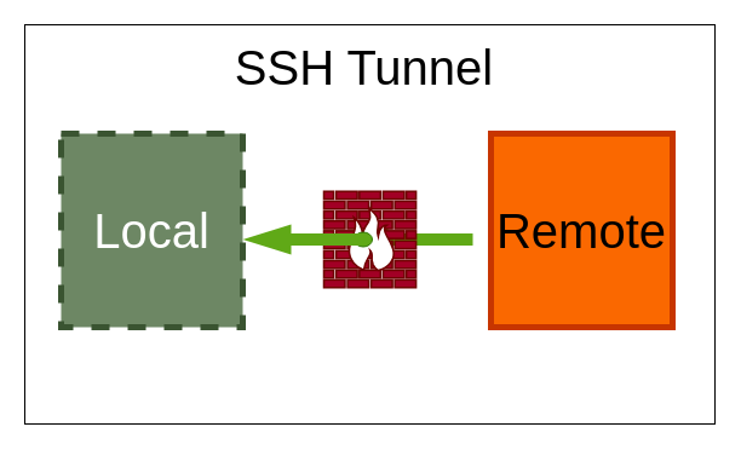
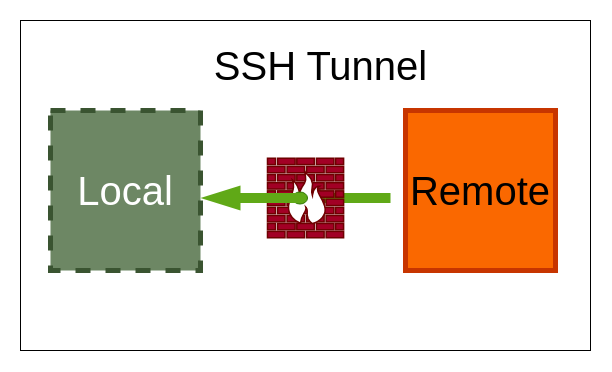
  <mxCell id="0" />
  <mxCell id="1" parent="0" />
  <mxCell id="2" value="" style="whiteSpace=wrap;html=1;fontSize=40;strokeWidth=1;" vertex="1" parent="1"><mxGeometry x="20" y="20" width="570" height="330" as="geometry" /></mxCell>
  <mxCell id="3" value="" style="html=1;shadow=0;dashed=0;align=center;verticalAlign=middle;shape=mxgraph.arrows2.arrow;dy=0.6;dx=40;flipH=1;notch=0;fontSize=40;strokeColor=none;strokeWidth=5;fillColor=#60a917;fontColor=#ffffff;" vertex="1" parent="1"><mxGeometry x="280" y="185" width="110" height="25" as="geometry" /></mxCell>
  <mxCell id="4" value="" style="fontColor=#ffffff;verticalAlign=top;verticalLabelPosition=bottom;labelPosition=center;align=center;html=1;outlineConnect=0;fillColor=#a20025;strokeColor=#6F0000;gradientDirection=north;strokeWidth=2;shape=mxgraph.networks.firewall;fontSize=40;" vertex="1" parent="1"><mxGeometry x="267" y="157.75" width="76.1" height="79.5" as="geometry" /></mxCell>
  <mxCell id="5" value="" style="strokeWidth=1;html=1;shape=mxgraph.flowchart.start_2;whiteSpace=wrap;fontSize=40;fillColor=#60a917;strokeColor=#2D7600;fontColor=#ffffff;" vertex="1" parent="1"><mxGeometry x="292" y="191.5" width="15" height="12" as="geometry" /></mxCell>
  <mxCell id="6" value="" style="html=1;shadow=0;dashed=0;align=center;verticalAlign=middle;shape=mxgraph.arrows2.arrow;dy=0.6;dx=40;flipH=1;notch=0;fontSize=40;strokeColor=none;strokeWidth=5;fillColor=#60a917;fontColor=#ffffff;" vertex="1" parent="1"><mxGeometry x="200" y="185" width="100" height="25" as="geometry" /></mxCell>
- <mxCell id="7" value="&lt;font style=&quot;font-size: 40px&quot;&gt;SSH Tunnel&lt;/font&gt;" style="text;html=1;resizable=0;autosize=1;align=center;verticalAlign=middle;points=[];fillColor=none;strokeColor=none;rounded=0;" vertex="1" parent="1"><mxGeometry x="184.5" y="40" width="230" height="30" as="geometry" /></mxCell>
+ <mxCell id="7" value="&lt;font style=&quot;font-size: 40px&quot;&gt;SSH Tunnel&lt;/font&gt;" style="text;html=1;resizable=0;autosize=1;align=center;verticalAlign=middle;points=[];fillColor=none;strokeColor=none;rounded=0;" vertex="1" parent="1"><mxGeometry x="204.5" y="50" width="230" height="30" as="geometry" /></mxCell>
  <mxCell id="8" value="&lt;div&gt;&lt;span&gt;Local&lt;/span&gt;&lt;/div&gt;" style="whiteSpace=wrap;html=1;fontSize=40;fillColor=#6d8764;fontColor=#ffffff;strokeColor=#3A5431;align=center;strokeWidth=5;dashed=1;" vertex="1" parent="1"><mxGeometry x="50" y="110" width="150" height="160" as="geometry" /></mxCell>
  <mxCell id="9" value="&lt;div&gt;&lt;span&gt;Remote&lt;/span&gt;&lt;/div&gt;" style="whiteSpace=wrap;html=1;fontSize=40;fillColor=#fa6800;fontColor=#000000;strokeColor=#C73500;align=center;strokeWidth=5;" vertex="1" parent="1"><mxGeometry x="405" y="110" width="150" height="160" as="geometry" /></mxCell>
